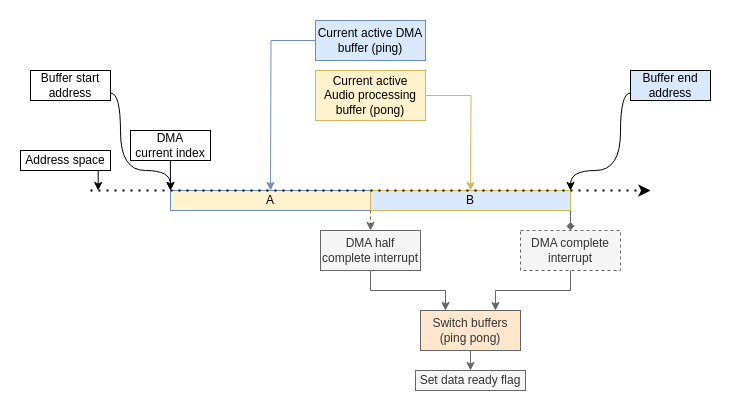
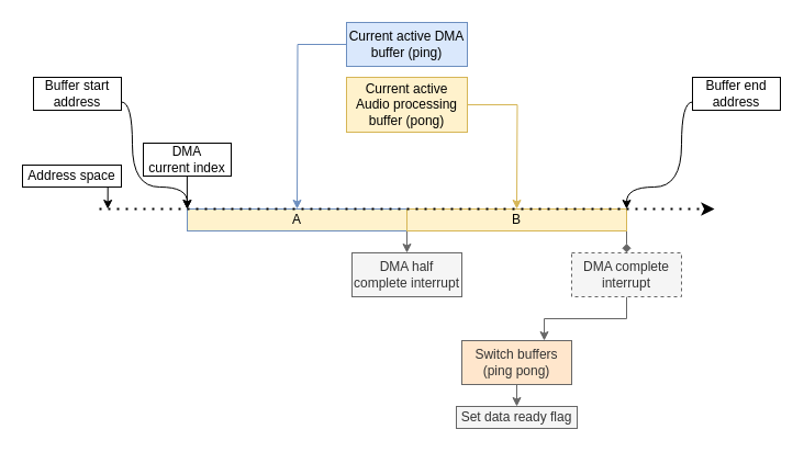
  <mxCell id="0" />
  <mxCell id="1" parent="0" />
  <mxCell id="2" style="edgeStyle=orthogonalEdgeStyle;rounded=0;orthogonalLoop=1;jettySize=auto;html=1;exitX=0;exitY=0.5;exitDx=0;exitDy=0;fillColor=#dae8fc;strokeColor=#6c8ebf;" edge="1" parent="1" source="17"><mxGeometry relative="1" as="geometry"><mxPoint x="270" y="190" as="targetPoint" /></mxGeometry></mxCell>
- <mxCell id="3" style="edgeStyle=orthogonalEdgeStyle;rounded=0;orthogonalLoop=1;jettySize=auto;html=1;exitX=1;exitY=1;exitDx=0;exitDy=0;entryX=0.5;entryY=0;entryDx=0;entryDy=0;fillColor=#f5f5f5;strokeColor=#666666;dashed=1;" edge="1" parent="1" source="4" target="21"><mxGeometry relative="1" as="geometry" /></mxCell>
+ <mxCell id="3" style="edgeStyle=orthogonalEdgeStyle;rounded=0;orthogonalLoop=1;jettySize=auto;html=1;exitX=1;exitY=1;exitDx=0;exitDy=0;entryX=0.5;entryY=0;entryDx=0;entryDy=0;fillColor=#f5f5f5;strokeColor=#666666;" edge="1" parent="1" source="4" target="21"><mxGeometry relative="1" as="geometry" /></mxCell>
  <mxCell id="4" value="A" style="rounded=0;whiteSpace=wrap;html=1;fillColor=#fff2cc;strokeColor=#6c8ebf;" vertex="1" parent="1"><mxGeometry x="170" y="190" width="200" height="20" as="geometry" /></mxCell>
  <mxCell id="5" style="edgeStyle=orthogonalEdgeStyle;rounded=0;orthogonalLoop=1;jettySize=auto;html=1;exitX=1;exitY=1;exitDx=0;exitDy=0;entryX=0.5;entryY=0;entryDx=0;entryDy=0;fillColor=#f5f5f5;strokeColor=#666666;endArrow=diamond;" edge="1" parent="1" source="6" target="25"><mxGeometry relative="1" as="geometry" /></mxCell>
- <mxCell id="6" value="B" style="rounded=0;whiteSpace=wrap;html=1;fillColor=#dae8fc;strokeColor=#d6b656;" vertex="1" parent="1"><mxGeometry x="370" y="190" width="200" height="20" as="geometry" /></mxCell>
+ <mxCell id="6" value="B" style="rounded=0;whiteSpace=wrap;html=1;fillColor=#fff2cc;strokeColor=#d6b656;" vertex="1" parent="1"><mxGeometry x="370" y="190" width="200" height="20" as="geometry" /></mxCell>
  <mxCell id="7" value="" style="group" vertex="1" connectable="0" parent="1"><mxGeometry x="130" y="130" width="80" height="60" as="geometry" /></mxCell>
  <mxCell id="8" value="" style="endArrow=classic;html=1;rounded=0;" edge="1" parent="7"><mxGeometry width="50" height="50" relative="1" as="geometry"><mxPoint x="39.89" y="30" as="sourcePoint" /><mxPoint x="39.89" y="60" as="targetPoint" /></mxGeometry></mxCell>
  <mxCell id="9" value="&lt;div&gt;DMA&lt;/div&gt;&lt;div&gt;current index&lt;/div&gt;" style="rounded=0;whiteSpace=wrap;html=1;" vertex="1" parent="7"><mxGeometry width="80" height="30" as="geometry" /></mxCell>
  <mxCell id="10" style="edgeStyle=orthogonalEdgeStyle;rounded=0;orthogonalLoop=1;jettySize=auto;html=1;exitX=1;exitY=0.75;exitDx=0;exitDy=0;curved=1;" edge="1" parent="1" source="11"><mxGeometry relative="1" as="geometry"><mxPoint x="170" y="190" as="targetPoint" /><Array as="points"><mxPoint x="120" y="92" /><mxPoint x="120" y="170" /><mxPoint x="170" y="170" /></Array></mxGeometry></mxCell>
  <mxCell id="11" value="Buffer start address" style="rounded=0;whiteSpace=wrap;html=1;" vertex="1" parent="1"><mxGeometry x="30" y="70" width="80" height="30" as="geometry" /></mxCell>
  <mxCell id="12" style="edgeStyle=orthogonalEdgeStyle;rounded=0;orthogonalLoop=1;jettySize=auto;html=1;exitX=0;exitY=0.75;exitDx=0;exitDy=0;curved=1;" edge="1" parent="1" source="13"><mxGeometry relative="1" as="geometry"><mxPoint x="570" y="190" as="targetPoint" /><Array as="points"><mxPoint x="620" y="92" /><mxPoint x="620" y="170" /><mxPoint x="570" y="170" /></Array></mxGeometry></mxCell>
- <mxCell id="13" value="Buffer end address" style="rounded=0;whiteSpace=wrap;html=1;fillColor=#dae8fc;" vertex="1" parent="1"><mxGeometry x="630" y="70" width="80" height="30" as="geometry" /></mxCell>
+ <mxCell id="13" value="Buffer end address" style="rounded=0;whiteSpace=wrap;html=1;" vertex="1" parent="1"><mxGeometry x="630" y="70" width="80" height="30" as="geometry" /></mxCell>
  <mxCell id="14" value="" style="endArrow=classic;dashed=1;html=1;dashPattern=1 3;strokeWidth=2;rounded=0;endFill=1;" edge="1" parent="1"><mxGeometry width="50" height="50" relative="1" as="geometry"><mxPoint x="90" y="190" as="sourcePoint" /><mxPoint x="650" y="190" as="targetPoint" /></mxGeometry></mxCell>
  <mxCell id="15" style="edgeStyle=orthogonalEdgeStyle;rounded=0;orthogonalLoop=1;jettySize=auto;html=1;exitX=0.75;exitY=1;exitDx=0;exitDy=0;" edge="1" parent="1" source="16"><mxGeometry relative="1" as="geometry"><mxPoint x="97.667" y="190" as="targetPoint" /></mxGeometry></mxCell>
  <mxCell id="16" value="Address space" style="rounded=0;whiteSpace=wrap;html=1;" vertex="1" parent="1"><mxGeometry x="20" y="150" width="90" height="20" as="geometry" /></mxCell>
  <mxCell id="17" value="&lt;div&gt;Current active DMA&lt;/div&gt;&lt;div&gt;buffer (ping)&lt;/div&gt;" style="rounded=0;whiteSpace=wrap;html=1;fillColor=#dae8fc;strokeColor=#6c8ebf;" vertex="1" parent="1"><mxGeometry x="315" y="20" width="110" height="40" as="geometry" /></mxCell>
  <mxCell id="18" style="edgeStyle=orthogonalEdgeStyle;rounded=0;orthogonalLoop=1;jettySize=auto;html=1;exitX=1;exitY=0.5;exitDx=0;exitDy=0;fillColor=#fff2cc;strokeColor=#d6b656;" edge="1" parent="1" source="19"><mxGeometry relative="1" as="geometry"><mxPoint x="470" y="190" as="targetPoint" /></mxGeometry></mxCell>
  <mxCell id="19" value="&lt;div&gt;Current active Audio processing&lt;/div&gt;&lt;div&gt;buffer (pong)&lt;/div&gt;" style="rounded=0;whiteSpace=wrap;html=1;fillColor=#fff2cc;strokeColor=#d6b656;" vertex="1" parent="1"><mxGeometry x="315" y="70" width="110" height="50" as="geometry" /></mxCell>
- <mxCell id="20" style="edgeStyle=orthogonalEdgeStyle;rounded=0;orthogonalLoop=1;jettySize=auto;html=1;exitX=0.5;exitY=1;exitDx=0;exitDy=0;entryX=0.25;entryY=0;entryDx=0;entryDy=0;fillColor=#f5f5f5;strokeColor=#666666;" edge="1" parent="1" source="21" target="23"><mxGeometry relative="1" as="geometry" /></mxCell>
  <mxCell id="21" value="DMA half complete interrupt" style="rounded=0;whiteSpace=wrap;html=1;fillColor=#f5f5f5;strokeColor=#666666;fontColor=#333333;" vertex="1" parent="1"><mxGeometry x="320" y="230" width="100" height="40" as="geometry" /></mxCell>
  <mxCell id="22" style="edgeStyle=orthogonalEdgeStyle;rounded=0;orthogonalLoop=1;jettySize=auto;html=1;exitX=0.5;exitY=1;exitDx=0;exitDy=0;entryX=0.5;entryY=0;entryDx=0;entryDy=0;fillColor=#f5f5f5;strokeColor=#666666;" edge="1" parent="1" source="23" target="26"><mxGeometry relative="1" as="geometry" /></mxCell>
  <mxCell id="23" value="&lt;div&gt;Switch buffers&lt;/div&gt;&lt;div&gt;(ping pong)&lt;/div&gt;" style="rounded=0;whiteSpace=wrap;html=1;fillColor=#ffe6cc;strokeColor=#666666;fontColor=#333333;" vertex="1" parent="1"><mxGeometry x="420" y="310" width="100" height="40" as="geometry" /></mxCell>
  <mxCell id="24" style="edgeStyle=orthogonalEdgeStyle;rounded=0;orthogonalLoop=1;jettySize=auto;html=1;exitX=0.5;exitY=1;exitDx=0;exitDy=0;entryX=0.75;entryY=0;entryDx=0;entryDy=0;fillColor=#f5f5f5;strokeColor=#666666;" edge="1" parent="1" source="25" target="23"><mxGeometry relative="1" as="geometry"><mxPoint x="570" y="290" as="targetPoint" /></mxGeometry></mxCell>
  <mxCell id="25" value="DMA complete interrupt" style="rounded=0;whiteSpace=wrap;html=1;fillColor=#f5f5f5;strokeColor=#666666;fontColor=#333333;dashed=1;" vertex="1" parent="1"><mxGeometry x="520" y="230" width="100" height="40" as="geometry" /></mxCell>
  <mxCell id="26" value="Set data ready flag" style="rounded=0;whiteSpace=wrap;html=1;fillColor=#f5f5f5;strokeColor=#666666;fontColor=#333333;" vertex="1" parent="1"><mxGeometry x="415" y="370" width="110" height="20" as="geometry" /></mxCell>
